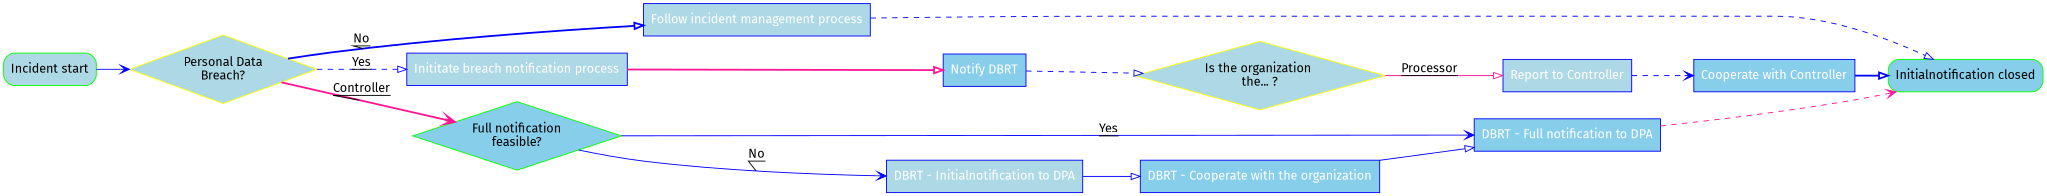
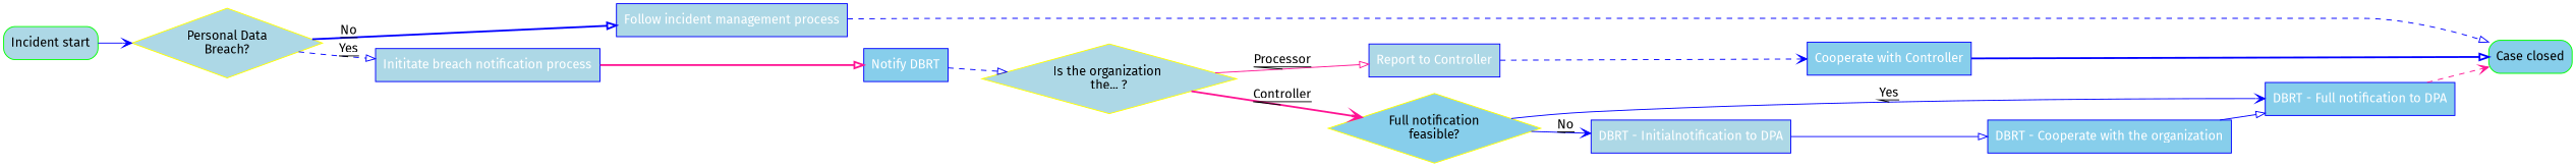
  digraph {
    fontname="Fira Sans"
    rankdir=LR
    node [color=blue fillcolor=lightblue fontcolor=white fontname="Fira Sans" shape=box style=filled]
    edge [arrowhead=onormal color=blue fontname="Fira Sans" style=solid]
    n1 [color=green fontcolor=black label="Incident start" style="rounded,filled"]
    n2 [color=yellow label="Personal Data\nBreach?" shape=diamond fontcolor=""]
    n3 [label="Follow incident management process"]
    n4 [label="Inititate breach notification process"]
-   n5 [color=green fillcolor=skyblue fontcolor=black label="Initialnotification closed" style="rounded,filled"]
+   n5 [color=green fillcolor=skyblue fontcolor=black label="Case closed" style="rounded,filled"]
    n6 [fillcolor=skyblue label="Notify DBRT"]
    n7 [color=yellow label="Is the organization \nthe... ?" shape=diamond fontcolor=""]
    n8 [label="Report to Controller"]
-   n9 [color=green fillcolor=skyblue label="Full notification\nfeasible?" shape=diamond fontcolor=""]
+   n9 [color=yellow fillcolor=skyblue label="Full notification\nfeasible?" shape=diamond fontcolor=""]
    n10 [fillcolor=skyblue label="Cooperate with Controller"]
    n11 [fillcolor=skyblue label="DBRT - Full notification to DPA"]
    n12 [label="DBRT - Initialnotification to DPA"]
    n13 [fillcolor=skyblue label="DBRT - Cooperate with the organization"]
    n1 -> n2 [arrowhead=vee]
    n2 -> n3 [decorate=true label=No style=bold]
    n2 -> n4 [decorate=true label=Yes style=dashed]
    n3 -> n5 [style=dashed]
    n4 -> n6 [color=deeppink style=bold]
    n6 -> n7 [style=dashed]
    n7 -> n8 [color=deeppink decorate=true label=Processor]
-   n2 -> n9 [arrowhead=vee color=deeppink decorate=true label=Controller style=bold]
+   n7 -> n9 [arrowhead=vee color=deeppink decorate=true label=Controller style=bold]
    n8 -> n10 [arrowhead=vee style=dashed]
    n9 -> n11 [arrowhead=vee decorate=true label=Yes]
    n9 -> n12 [arrowhead=vee decorate=true label=No]
    n10 -> n5 [style=bold]
    n11 -> n5 [arrowhead=vee color=deeppink style=dashed]
    n12 -> n13
    n13 -> n11
  }
